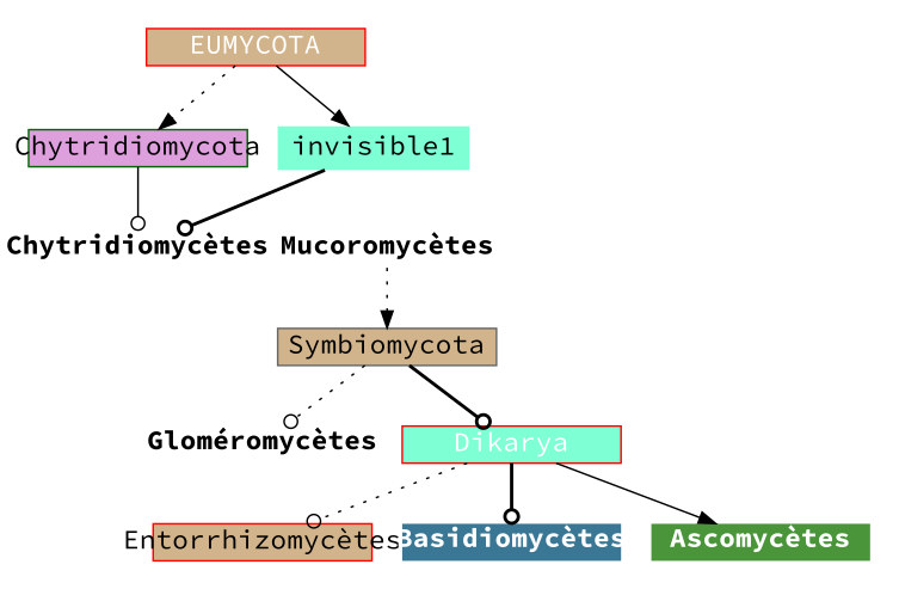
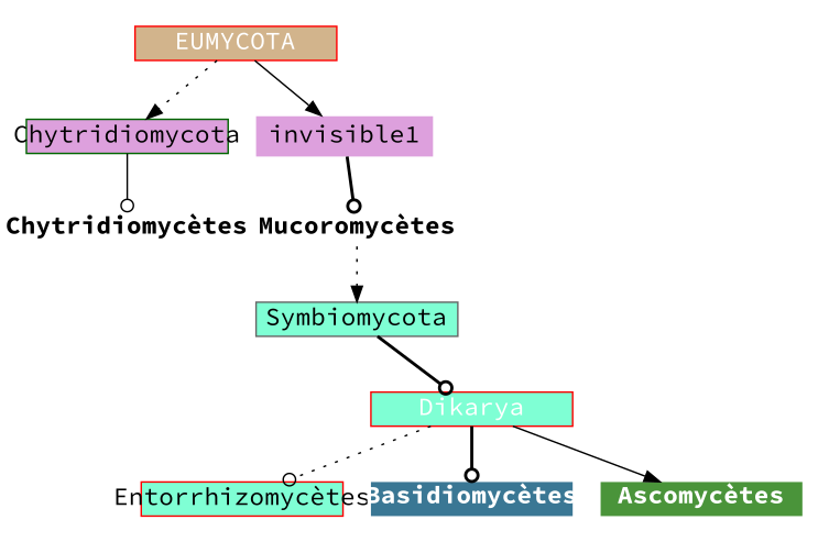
  digraph {
    fontname="Source Code Pro"
    splines=poluline
    node [color=transparent fixedsize=true fontname="Source Code Pro" fontsize=16 shape=box style=filled]
    edge [arrowhead=odot fontname="Source Code Pro" style=dotted]
    EUMYCOTA [color=red fillcolor=tan fontcolor=white height=0.3 width=1.8]
    Chytridiomycota [color=darkgreen fillcolor=plum height=0.3 width=1.8]
-   invisible1 [color=red fillcolor=aquamarine fixedsize=false height=0 shape=none width=0]
+   invisible1 [color=red fillcolor=plum fixedsize=false height=0 shape=none width=0]
    n4 [height=0.3 label=<<b>Chytridiomycètes</b>> width=1.8 style=""]
    n5 [height=0.3 label=<<b>Mucoromycètes</b>> width=1.8 style=""]
-   Symbiomycota [color=gray40 fillcolor=tan height=0.3 width=1.8]
-   n7 [height=0.3 label=<<b>Gloméromycètes</b>> width=1.8 style=""]
+   Symbiomycota [color=gray40 fillcolor=aquamarine height=0.3 width=1.8]
    Dikarya [color=red fillcolor=aquamarine fontcolor=white height=0.3 width=1.8]
-   "Entorrhizomycètes" [color=red fillcolor=tan height=0.3 width=1.8]
+   "Entorrhizomycètes" [color=red fillcolor=aquamarine height=0.3 width=1.8]
    n10 [fillcolor="#3a7794" fontcolor=white height=0.3 label=<<b>Basidiomycètes</b>> width=1.8]
    n11 [fillcolor="#4a943a" fontcolor=white height=0.3 label=<<b>Ascomycètes</b>> width=1.8]
    EUMYCOTA -> Chytridiomycota [arrowhead=normal]
    EUMYCOTA -> invisible1 [arrowhead=normal style=solid]
    Chytridiomycota -> n4 [style=solid]
-   invisible1 -> n4 [style=bold]
+   invisible1 -> n5 [style=bold]
    n5 -> Symbiomycota [arrowhead=normal]
-   Symbiomycota -> n7
    Symbiomycota -> Dikarya [style=bold]
    Dikarya -> "Entorrhizomycètes"
    Dikarya -> n10 [style=bold]
    Dikarya -> n11 [arrowhead=normal style=solid]
  }
